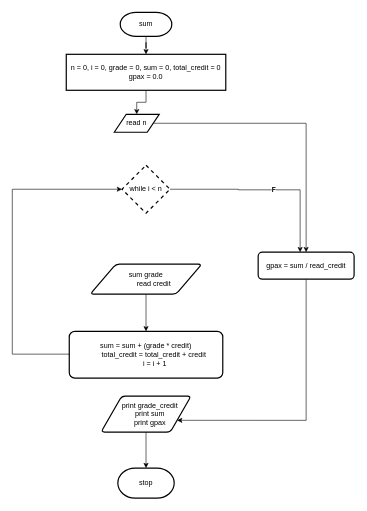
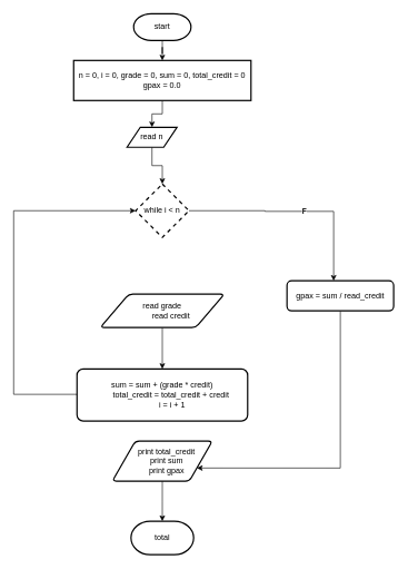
  <mxCell id="0" />
  <mxCell id="1" parent="0" />
  <mxCell id="2" value="" style="edgeStyle=orthogonalEdgeStyle;rounded=0;orthogonalLoop=1;jettySize=auto;html=1;" edge="1" parent="1" source="3" target="5"><mxGeometry relative="1" as="geometry" /></mxCell>
- <mxCell id="3" value="sum" style="strokeWidth=2;html=1;shape=mxgraph.flowchart.terminator;whiteSpace=wrap;" vertex="1" parent="1"><mxGeometry x="200" y="20" width="86" height="40" as="geometry" /></mxCell>
+ <mxCell id="3" value="start" style="strokeWidth=2;html=1;shape=mxgraph.flowchart.terminator;whiteSpace=wrap;" vertex="1" parent="1"><mxGeometry x="200" y="20" width="86" height="40" as="geometry" /></mxCell>
  <mxCell id="4" value="" style="edgeStyle=orthogonalEdgeStyle;rounded=0;orthogonalLoop=1;jettySize=auto;html=1;" edge="1" parent="1" source="5" target="7"><mxGeometry relative="1" as="geometry" /></mxCell>
  <mxCell id="5" value="n = 0, i = 0, grade = 0, sum = 0, total_credit = 0&lt;div&gt;gpax = 0.0&lt;br&gt;&lt;/div&gt;" style="whiteSpace=wrap;html=1;strokeWidth=2;" vertex="1" parent="1"><mxGeometry x="110" y="90" width="266" height="60" as="geometry" /></mxCell>
- <mxCell id="6" value="" style="edgeStyle=orthogonalEdgeStyle;rounded=0;orthogonalLoop=1;jettySize=auto;html=1;" edge="1" parent="1" source="7" target="16"><mxGeometry relative="1" as="geometry" /></mxCell>
+ <mxCell id="6" value="" style="edgeStyle=orthogonalEdgeStyle;rounded=0;orthogonalLoop=1;jettySize=auto;html=1;" edge="1" parent="1" source="7" target="10"><mxGeometry relative="1" as="geometry" /></mxCell>
  <mxCell id="7" value="read n" style="shape=parallelogram;perimeter=parallelogramPerimeter;whiteSpace=wrap;html=1;fixedSize=1;strokeWidth=2;" vertex="1" parent="1"><mxGeometry x="190" y="190" width="75" height="30" as="geometry" /></mxCell>
  <mxCell id="8" style="edgeStyle=orthogonalEdgeStyle;rounded=0;orthogonalLoop=1;jettySize=auto;html=1;" edge="1" parent="1" source="10"><mxGeometry relative="1" as="geometry"><mxPoint x="500" y="420" as="targetPoint" /><Array as="points"><mxPoint x="397" y="315" /><mxPoint x="397" y="316" /></Array></mxGeometry></mxCell>
  <mxCell id="9" value="&lt;b&gt;F&lt;/b&gt;" style="edgeLabel;html=1;align=center;verticalAlign=middle;resizable=0;points=[];" vertex="1" connectable="0" parent="8"><mxGeometry x="0.077" y="1" relative="1" as="geometry"><mxPoint as="offset" /></mxGeometry></mxCell>
  <mxCell id="10" value="while i &amp;lt; n" style="rhombus;whiteSpace=wrap;html=1;strokeWidth=2;dashed=1;" vertex="1" parent="1"><mxGeometry x="203" y="275" width="80" height="80" as="geometry" /></mxCell>
  <mxCell id="11" value="" style="edgeStyle=orthogonalEdgeStyle;rounded=0;orthogonalLoop=1;jettySize=auto;html=1;" edge="1" parent="1" source="12" target="14"><mxGeometry relative="1" as="geometry" /></mxCell>
- <mxCell id="12" value="&lt;div&gt;sum grade&lt;/div&gt;&lt;div&gt;&amp;nbsp; &amp;nbsp; &amp;nbsp; &amp;nbsp; read credit&lt;/div&gt;" style="shape=parallelogram;html=1;strokeWidth=2;perimeter=parallelogramPerimeter;whiteSpace=wrap;rounded=1;arcSize=12;size=0.23;" vertex="1" parent="1"><mxGeometry x="150" y="440" width="186" height="50" as="geometry" /></mxCell>
+ <mxCell id="12" value="&lt;div&gt;read grade&lt;/div&gt;&lt;div&gt;&amp;nbsp; &amp;nbsp; &amp;nbsp; &amp;nbsp; read credit&lt;/div&gt;" style="shape=parallelogram;html=1;strokeWidth=2;perimeter=parallelogramPerimeter;whiteSpace=wrap;rounded=1;arcSize=12;size=0.23;" vertex="1" parent="1"><mxGeometry x="150" y="440" width="186" height="50" as="geometry" /></mxCell>
  <mxCell id="13" style="edgeStyle=orthogonalEdgeStyle;rounded=0;orthogonalLoop=1;jettySize=auto;html=1;exitX=0;exitY=0.5;exitDx=0;exitDy=0;entryX=0;entryY=0.5;entryDx=0;entryDy=0;" edge="1" parent="1" source="14" target="10"><mxGeometry relative="1" as="geometry"><mxPoint x="30" y="248" as="targetPoint" /><Array as="points"><mxPoint x="115" y="590" /><mxPoint x="20" y="590" /><mxPoint x="20" y="315" /></Array></mxGeometry></mxCell>
  <mxCell id="14" value="&lt;div&gt;sum = sum + (grade * credit)&lt;/div&gt;&lt;div&gt;&amp;nbsp; &amp;nbsp; &amp;nbsp; &amp;nbsp; total_credit = total_credit + credit&lt;/div&gt;&lt;div&gt;&amp;nbsp; &amp;nbsp; &amp;nbsp; &amp;nbsp;&amp;nbsp;&lt;span style=&quot;background-color: initial;&quot;&gt;&amp;nbsp;i = i + 1&lt;/span&gt;&lt;/div&gt;" style="whiteSpace=wrap;html=1;strokeWidth=2;rounded=1;arcSize=12;" vertex="1" parent="1"><mxGeometry x="115" y="552" width="256" height="78" as="geometry" /></mxCell>
  <mxCell id="15" style="edgeStyle=orthogonalEdgeStyle;rounded=0;orthogonalLoop=1;jettySize=auto;html=1;entryX=1;entryY=0.75;entryDx=0;entryDy=0;" edge="1" parent="1" source="16" target="18"><mxGeometry relative="1" as="geometry"><mxPoint x="290" y="700" as="targetPoint" /><Array as="points"><mxPoint x="510" y="700" /></Array></mxGeometry></mxCell>
  <mxCell id="16" value="gpax = sum / read_credit" style="rounded=1;whiteSpace=wrap;html=1;absoluteArcSize=1;arcSize=14;strokeWidth=2;" vertex="1" parent="1"><mxGeometry x="430" y="420" width="160" height="45" as="geometry" /></mxCell>
  <mxCell id="17" style="edgeStyle=orthogonalEdgeStyle;rounded=0;orthogonalLoop=1;jettySize=auto;html=1;exitX=0.5;exitY=1;exitDx=0;exitDy=0;" edge="1" parent="1" source="18"><mxGeometry relative="1" as="geometry"><mxPoint x="243" y="780" as="targetPoint" /></mxGeometry></mxCell>
- <mxCell id="18" value="&lt;div&gt;&amp;nbsp; &amp;nbsp; print grade_credit&lt;/div&gt;&lt;div&gt;&amp;nbsp; &amp;nbsp; print sum&lt;/div&gt;&lt;div&gt;&amp;nbsp; &amp;nbsp; print gpax&lt;/div&gt;" style="shape=parallelogram;html=1;strokeWidth=2;perimeter=parallelogramPerimeter;whiteSpace=wrap;rounded=1;arcSize=12;size=0.23;" vertex="1" parent="1"><mxGeometry x="168" y="660" width="150" height="60" as="geometry" /></mxCell>
- <mxCell id="19" value="stop" style="strokeWidth=2;html=1;shape=mxgraph.flowchart.terminator;whiteSpace=wrap;" vertex="1" parent="1"><mxGeometry x="196" y="780" width="94" height="50" as="geometry" /></mxCell>
+ <mxCell id="18" value="&lt;div&gt;&amp;nbsp; &amp;nbsp; print total_credit&lt;/div&gt;&lt;div&gt;&amp;nbsp; &amp;nbsp; print sum&lt;/div&gt;&lt;div&gt;&amp;nbsp; &amp;nbsp; print gpax&lt;/div&gt;" style="shape=parallelogram;html=1;strokeWidth=2;perimeter=parallelogramPerimeter;whiteSpace=wrap;rounded=1;arcSize=12;size=0.23;" vertex="1" parent="1"><mxGeometry x="168" y="660" width="150" height="60" as="geometry" /></mxCell>
+ <mxCell id="19" value="total" style="strokeWidth=2;html=1;shape=mxgraph.flowchart.terminator;whiteSpace=wrap;" vertex="1" parent="1"><mxGeometry x="196" y="780" width="94" height="50" as="geometry" /></mxCell>
